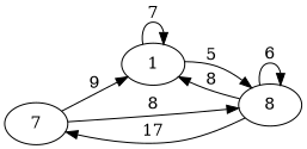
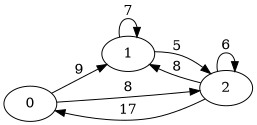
  digraph {
    rankdir=LR
-   0 [label=7]
+   0
    1
-   2 [label=8]
+   2
    0 -> 1 [label=9]
    0 -> 2 [label=8]
    1 -> 1 [label=7]
    1 -> 2 [label=5]
    2 -> 0 [label=17]
    2 -> 1 [label=8]
    2 -> 2 [label=6]
  }
